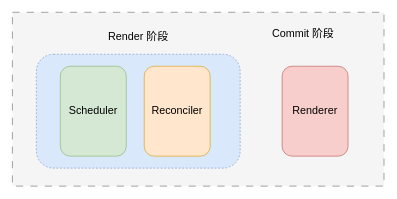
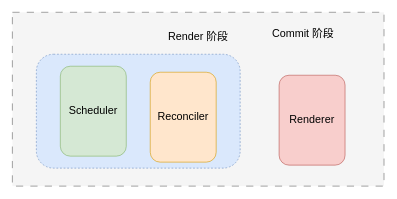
  <mxCell id="0" />
  <mxCell id="1" parent="0" />
  <mxCell id="2" value="" style="rounded=0;whiteSpace=wrap;html=1;fillColor=#f5f5f5;strokeColor=#666666;fontColor=#333333;movable=0;resizable=0;rotatable=0;deletable=0;editable=0;locked=1;connectable=0;dashed=1;dashPattern=12 12;" vertex="1" parent="1"><mxGeometry x="20" y="20" width="620" height="290" as="geometry" /></mxCell>
  <mxCell id="3" value="" style="rounded=1;whiteSpace=wrap;html=1;fillColor=#dae8fc;strokeColor=#6c8ebf;movable=0;resizable=0;rotatable=0;deletable=0;editable=0;locked=1;connectable=0;dashed=1;" vertex="1" parent="1"><mxGeometry x="60" y="90" width="340" height="190" as="geometry" /></mxCell>
- <mxCell id="4" value="Render 阶段" style="text;html=1;strokeColor=none;fillColor=none;align=center;verticalAlign=middle;whiteSpace=wrap;rounded=0;fontSize=18;movable=0;resizable=0;rotatable=0;deletable=0;editable=0;locked=1;connectable=0;" vertex="1" parent="1"><mxGeometry x="150" y="40" width="160" height="40" as="geometry" /></mxCell>
+ <mxCell id="4" value="Render 阶段" style="text;html=1;strokeColor=none;fillColor=none;align=center;verticalAlign=middle;whiteSpace=wrap;rounded=0;fontSize=18;movable=0;resizable=0;rotatable=0;deletable=0;editable=0;locked=1;connectable=0;" vertex="1" parent="1"><mxGeometry x="250" y="40" width="160" height="40" as="geometry" /></mxCell>
  <mxCell id="5" value="Commit 阶段" style="text;html=1;strokeColor=none;fillColor=none;align=center;verticalAlign=middle;whiteSpace=wrap;rounded=0;fontSize=18;movable=0;resizable=0;rotatable=0;deletable=0;editable=0;locked=1;connectable=0;" vertex="1" parent="1"><mxGeometry x="425" y="35" width="160" height="40" as="geometry" /></mxCell>
  <mxCell id="6" value="Scheduler" style="rounded=1;whiteSpace=wrap;html=1;fillColor=#d5e8d4;strokeColor=#82b366;fontSize=18;movable=0;resizable=0;rotatable=0;deletable=0;editable=0;locked=1;connectable=0;" vertex="1" parent="1"><mxGeometry x="100" y="110" width="110" height="150" as="geometry" /></mxCell>
- <mxCell id="7" value="Reconciler" style="rounded=1;whiteSpace=wrap;html=1;fillColor=#ffe6cc;strokeColor=#d79b00;fontSize=18;movable=0;resizable=0;rotatable=0;deletable=0;editable=0;locked=1;connectable=0;" vertex="1" parent="1"><mxGeometry x="240" y="110" width="110" height="150" as="geometry" /></mxCell>
- <mxCell id="8" value="Renderer" style="rounded=1;whiteSpace=wrap;html=1;fillColor=#f8cecc;strokeColor=#b85450;fontSize=18;movable=0;resizable=0;rotatable=0;deletable=0;editable=0;locked=1;connectable=0;" vertex="1" parent="1"><mxGeometry x="470" y="110" width="110" height="150" as="geometry" /></mxCell>
+ <mxCell id="7" value="Reconciler" style="rounded=1;whiteSpace=wrap;html=1;fillColor=#ffe6cc;strokeColor=#d79b00;fontSize=18;movable=0;resizable=0;rotatable=0;deletable=0;editable=0;locked=1;connectable=0;" vertex="1" parent="1"><mxGeometry x="250" y="120" width="110" height="150" as="geometry" /></mxCell>
+ <mxCell id="8" value="Renderer" style="rounded=1;whiteSpace=wrap;html=1;fillColor=#f8cecc;strokeColor=#b85450;fontSize=18;movable=0;resizable=0;rotatable=0;deletable=0;editable=0;locked=1;connectable=0;" vertex="1" parent="1"><mxGeometry x="465" y="125" width="110" height="150" as="geometry" /></mxCell>
